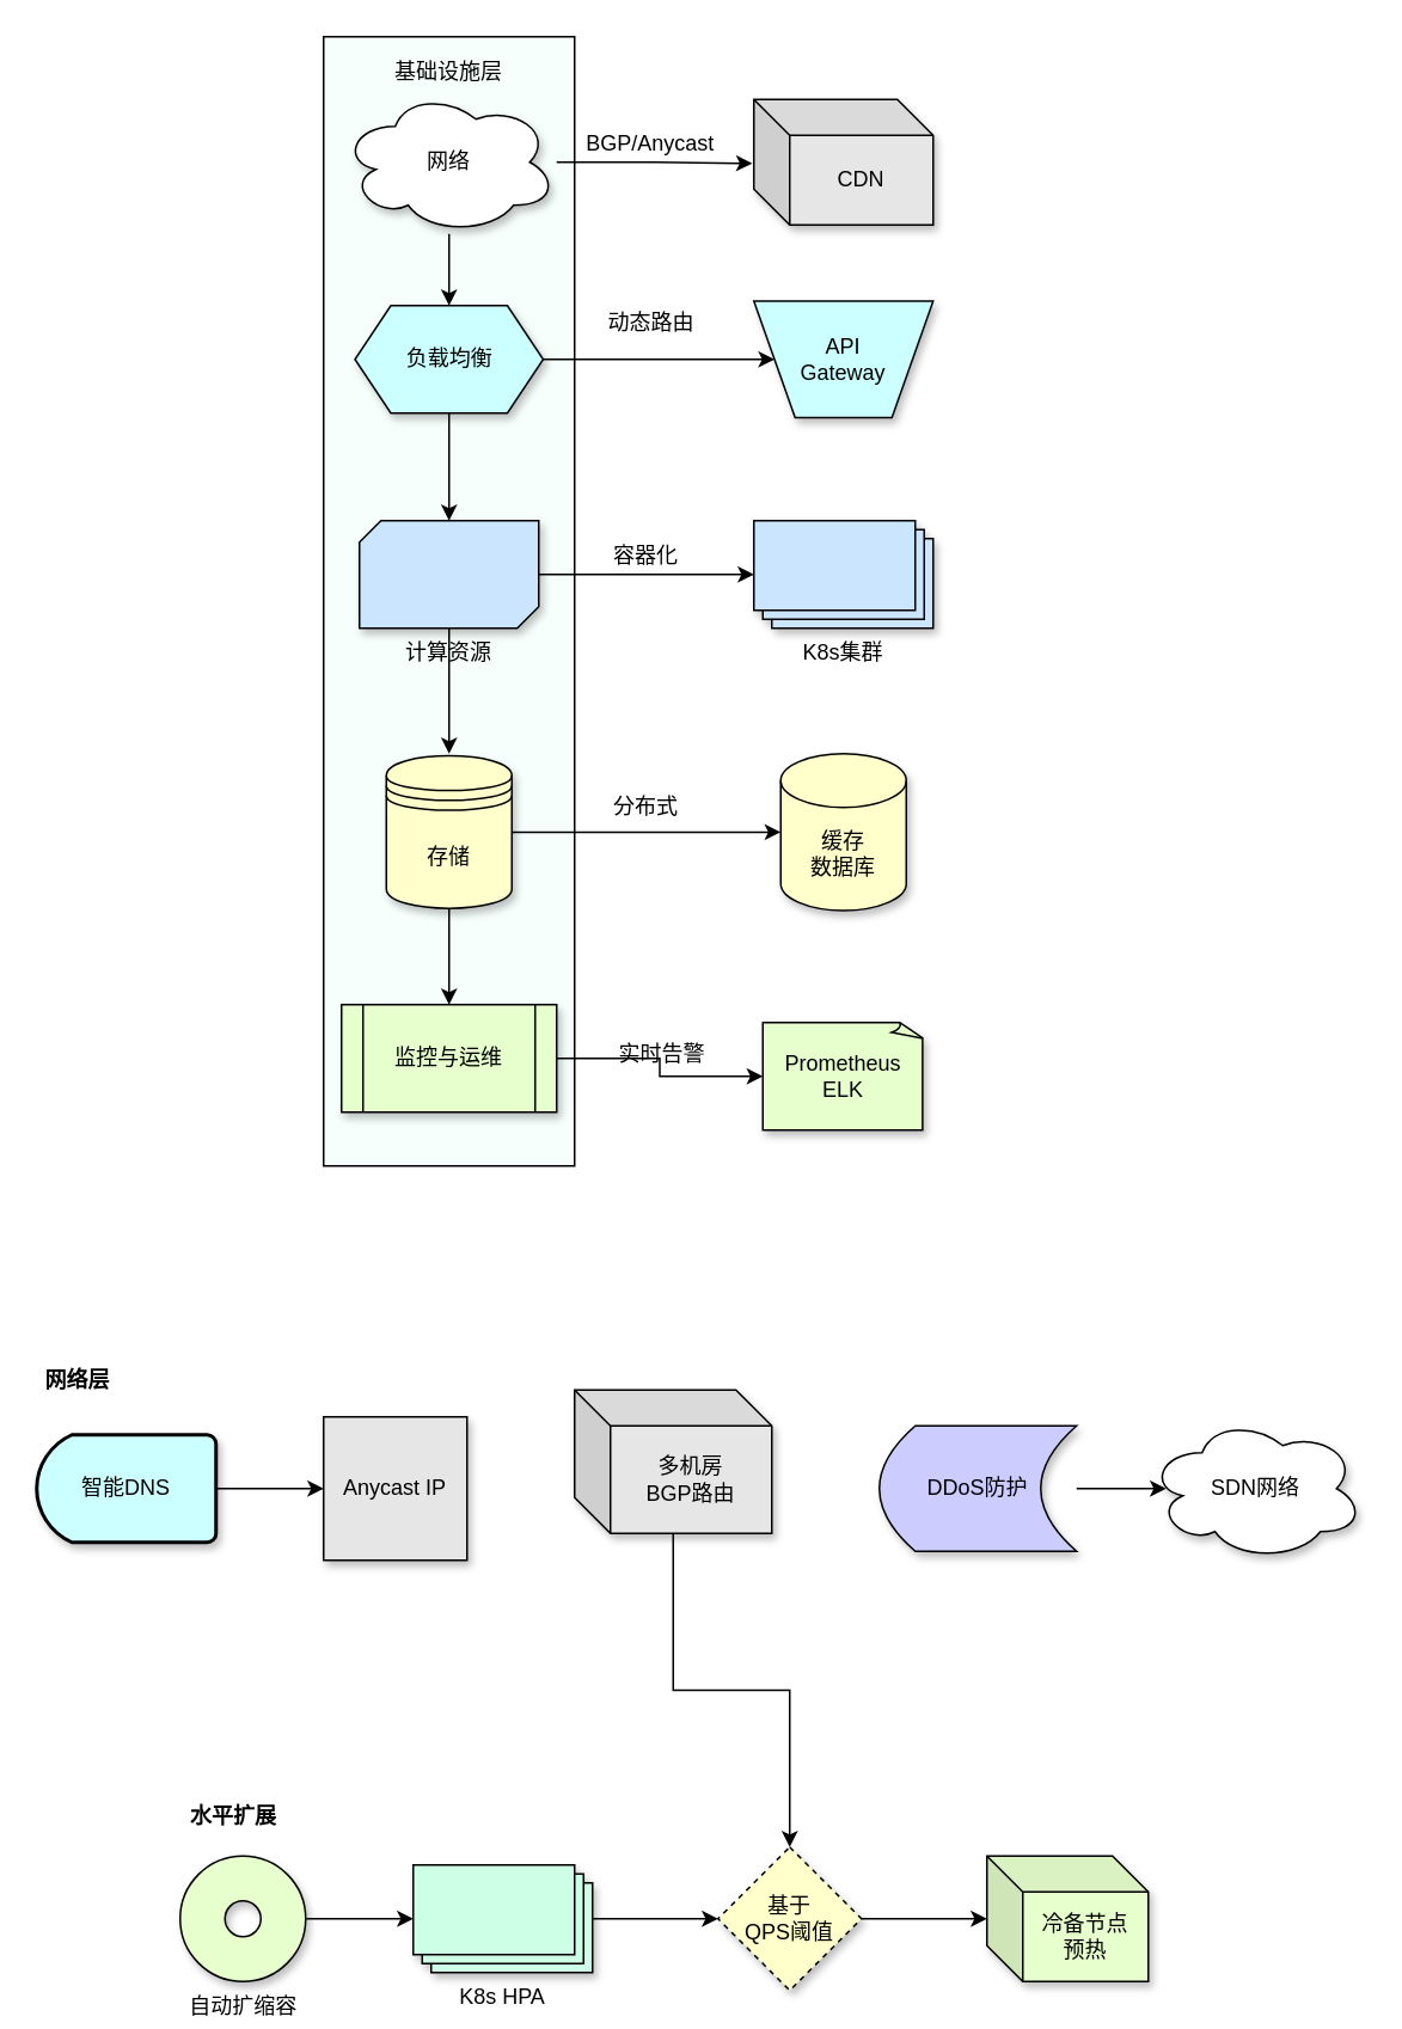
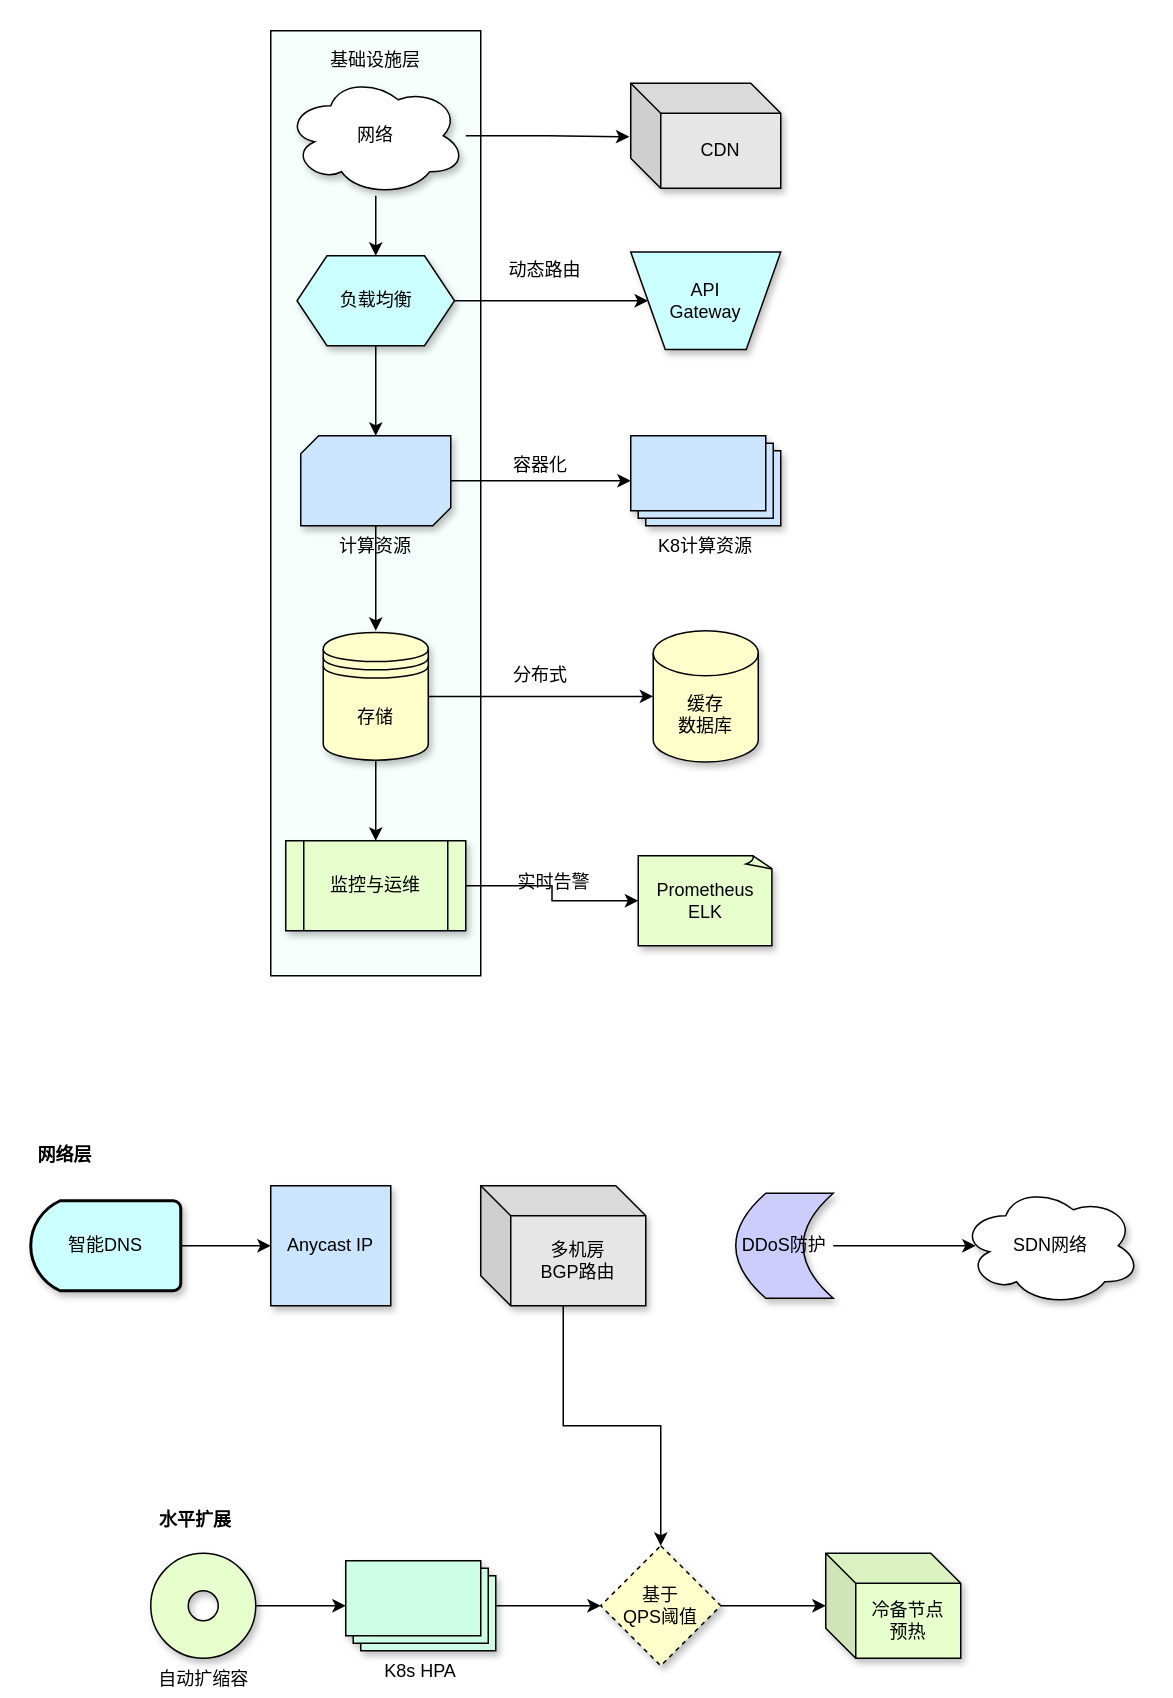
  <mxCell id="0" />
  <mxCell id="1" parent="0" />
  <mxCell id="2" value="" style="group" vertex="1" connectable="0" parent="1"><mxGeometry x="180" y="20" width="340" height="630" as="geometry" /></mxCell>
  <mxCell id="3" value="" style="rounded=0;whiteSpace=wrap;html=1;direction=south;fillColor=#F7FFFC;" parent="2" vertex="1"><mxGeometry width="140" height="630" as="geometry" /></mxCell>
  <mxCell id="4" style="edgeStyle=orthogonalEdgeStyle;rounded=0;orthogonalLoop=1;jettySize=auto;html=1;entryX=0.5;entryY=0;entryDx=0;entryDy=0;" parent="2" source="5" target="7" edge="1"><mxGeometry relative="1" as="geometry" /></mxCell>
  <mxCell id="5" value="网络" style="ellipse;shape=cloud;whiteSpace=wrap;html=1;shadow=1;fillColor=#FFFFFF;" parent="2" vertex="1"><mxGeometry x="10" y="30" width="120" height="80" as="geometry" /></mxCell>
  <mxCell id="6" style="edgeStyle=orthogonalEdgeStyle;rounded=0;orthogonalLoop=1;jettySize=auto;html=1;exitX=1;exitY=0.5;exitDx=0;exitDy=0;entryX=0;entryY=0.5;entryDx=0;entryDy=0;" parent="2" source="7" target="15" edge="1"><mxGeometry relative="1" as="geometry" /></mxCell>
  <mxCell id="7" value="负载均衡" style="shape=hexagon;perimeter=hexagonPerimeter2;whiteSpace=wrap;html=1;fixedSize=1;fillColor=#CCFFFF;shadow=1;" parent="2" vertex="1"><mxGeometry x="17.5" y="150" width="105" height="60" as="geometry" /></mxCell>
  <mxCell id="8" style="edgeStyle=orthogonalEdgeStyle;rounded=0;orthogonalLoop=1;jettySize=auto;html=1;" parent="2" source="10" target="16" edge="1"><mxGeometry relative="1" as="geometry" /></mxCell>
  <mxCell id="9" style="edgeStyle=orthogonalEdgeStyle;rounded=0;orthogonalLoop=1;jettySize=auto;html=1;" parent="2" source="10" edge="1"><mxGeometry relative="1" as="geometry"><mxPoint x="70" y="400" as="targetPoint" /></mxGeometry></mxCell>
  <mxCell id="10" value="计算资源" style="verticalLabelPosition=bottom;verticalAlign=top;html=1;shape=mxgraph.basic.diag_snip_rect;dx=6;whiteSpace=wrap;fillColor=#CCE5FF;shadow=1;" parent="2" vertex="1"><mxGeometry x="20" y="270" width="100" height="60" as="geometry" /></mxCell>
  <mxCell id="11" style="edgeStyle=orthogonalEdgeStyle;rounded=0;orthogonalLoop=1;jettySize=auto;html=1;entryX=0.5;entryY=0;entryDx=0;entryDy=0;" parent="2" source="12" target="13" edge="1"><mxGeometry relative="1" as="geometry" /></mxCell>
  <mxCell id="12" value="存储" style="shape=datastore;whiteSpace=wrap;html=1;fillColor=#FFFFCC;shadow=1;" parent="2" vertex="1"><mxGeometry x="35" y="401.25" width="70" height="85" as="geometry" /></mxCell>
  <mxCell id="13" value="监控与运维" style="shape=process;whiteSpace=wrap;html=1;backgroundOutline=1;fillColor=#E6FFCC;shadow=1;" parent="2" vertex="1"><mxGeometry x="10" y="540" width="120" height="60" as="geometry" /></mxCell>
  <mxCell id="14" value="CDN" style="shape=cube;whiteSpace=wrap;html=1;boundedLbl=1;backgroundOutline=1;darkOpacity=0.05;darkOpacity2=0.1;fillColor=#E6E6E6;shadow=1;" parent="2" vertex="1"><mxGeometry x="240" y="35" width="100" height="70" as="geometry" /></mxCell>
  <mxCell id="15" value="API &lt;br&gt;Gateway" style="verticalLabelPosition=middle;verticalAlign=middle;html=1;shape=trapezoid;perimeter=trapezoidPerimeter;whiteSpace=wrap;size=0.23;arcSize=10;flipV=1;labelPosition=center;align=center;direction=east;shadow=1;fillColor=#CCFFFF;" parent="2" vertex="1"><mxGeometry x="240" y="147.5" width="100" height="65" as="geometry" /></mxCell>
- <mxCell id="16" value="K8s集群" style="verticalLabelPosition=bottom;verticalAlign=top;html=1;shape=mxgraph.basic.layered_rect;dx=10;outlineConnect=0;whiteSpace=wrap;fillColor=#CCE5FF;shadow=1;" parent="2" vertex="1"><mxGeometry x="240" y="270" width="100" height="60" as="geometry" /></mxCell>
+ <mxCell id="16" value="K8计算资源" style="verticalLabelPosition=bottom;verticalAlign=top;html=1;shape=mxgraph.basic.layered_rect;dx=10;outlineConnect=0;whiteSpace=wrap;fillColor=#CCE5FF;shadow=1;" parent="2" vertex="1"><mxGeometry x="240" y="270" width="100" height="60" as="geometry" /></mxCell>
  <mxCell id="17" value="缓存&lt;br&gt;数据库" style="shape=cylinder3;whiteSpace=wrap;html=1;boundedLbl=1;backgroundOutline=1;size=15;fillColor=#FFFFCC;shadow=1;" parent="2" vertex="1"><mxGeometry x="255" y="400" width="70" height="87.5" as="geometry" /></mxCell>
  <mxCell id="18" style="edgeStyle=orthogonalEdgeStyle;rounded=0;orthogonalLoop=1;jettySize=auto;html=1;entryX=-0.009;entryY=0.51;entryDx=0;entryDy=0;entryPerimeter=0;" parent="2" source="5" target="14" edge="1"><mxGeometry relative="1" as="geometry" /></mxCell>
- <mxCell id="19" value="BGP/Anycast" style="text;strokeColor=none;align=center;fillColor=none;html=1;verticalAlign=middle;whiteSpace=wrap;rounded=0;" parent="2" vertex="1"><mxGeometry x="141.75" y="50" width="81" height="20" as="geometry" /></mxCell>
  <mxCell id="20" value="动态路由" style="text;strokeColor=none;align=center;fillColor=none;html=1;verticalAlign=middle;whiteSpace=wrap;rounded=0;" parent="2" vertex="1"><mxGeometry x="153.5" y="150" width="57.5" height="20" as="geometry" /></mxCell>
  <mxCell id="21" value="容器化" style="text;strokeColor=none;align=center;fillColor=none;html=1;verticalAlign=middle;whiteSpace=wrap;rounded=0;" parent="2" vertex="1"><mxGeometry x="159.75" y="280" width="39.5" height="20" as="geometry" /></mxCell>
  <mxCell id="22" style="edgeStyle=orthogonalEdgeStyle;rounded=0;orthogonalLoop=1;jettySize=auto;html=1;entryX=0;entryY=0.5;entryDx=0;entryDy=0;entryPerimeter=0;" parent="2" source="12" target="17" edge="1"><mxGeometry relative="1" as="geometry" /></mxCell>
  <mxCell id="23" value="分布式" style="text;strokeColor=none;align=center;fillColor=none;html=1;verticalAlign=middle;whiteSpace=wrap;rounded=0;" parent="2" vertex="1"><mxGeometry x="161" y="420" width="38.25" height="20" as="geometry" /></mxCell>
  <mxCell id="24" value="Prometheus&lt;br&gt;ELK" style="whiteSpace=wrap;html=1;shape=mxgraph.basic.document;fillColor=#E6FFCC;shadow=1;" parent="2" vertex="1"><mxGeometry x="245" y="550" width="90" height="60" as="geometry" /></mxCell>
  <mxCell id="25" style="edgeStyle=orthogonalEdgeStyle;rounded=0;orthogonalLoop=1;jettySize=auto;html=1;entryX=0;entryY=0.5;entryDx=0;entryDy=0;entryPerimeter=0;" parent="2" source="13" target="24" edge="1"><mxGeometry relative="1" as="geometry" /></mxCell>
  <mxCell id="26" value="实时告警" style="text;strokeColor=none;align=center;fillColor=none;html=1;verticalAlign=middle;whiteSpace=wrap;rounded=0;" parent="2" vertex="1"><mxGeometry x="159.75" y="560" width="58.25" height="15" as="geometry" /></mxCell>
  <mxCell id="27" style="edgeStyle=orthogonalEdgeStyle;rounded=0;orthogonalLoop=1;jettySize=auto;html=1;exitX=0.5;exitY=1;exitDx=0;exitDy=0;entryX=0.5;entryY=0;entryDx=0;entryDy=0;entryPerimeter=0;" parent="2" source="7" target="10" edge="1"><mxGeometry relative="1" as="geometry" /></mxCell>
  <mxCell id="28" value="基础设施层" style="text;strokeColor=none;align=center;fillColor=none;html=1;verticalAlign=middle;whiteSpace=wrap;rounded=0;" parent="2" vertex="1"><mxGeometry x="35" y="10" width="70" height="20" as="geometry" /></mxCell>
  <mxCell id="29" value="" style="group" vertex="1" connectable="0" parent="1"><mxGeometry x="100" y="1000" width="540" height="110" as="geometry" /></mxCell>
  <mxCell id="30" value="&lt;b&gt;水平扩展&lt;/b&gt;" style="text;strokeColor=none;align=center;fillColor=none;html=1;verticalAlign=middle;whiteSpace=wrap;rounded=0;" vertex="1" parent="29"><mxGeometry width="60" height="25" as="geometry" /></mxCell>
  <mxCell id="31" value="" style="group" vertex="1" connectable="0" parent="29"><mxGeometry y="30" width="540" height="80" as="geometry" /></mxCell>
  <mxCell id="32" style="edgeStyle=orthogonalEdgeStyle;rounded=0;orthogonalLoop=1;jettySize=auto;html=1;" edge="1" parent="31" source="33" target="35"><mxGeometry relative="1" as="geometry" /></mxCell>
  <mxCell id="33" value="自动扩缩容" style="verticalLabelPosition=bottom;verticalAlign=top;html=1;shape=mxgraph.basic.donut;dx=25;fillColor=#E6FFCC;shadow=1;" vertex="1" parent="31"><mxGeometry y="5" width="70" height="70" as="geometry" /></mxCell>
  <mxCell id="34" style="edgeStyle=orthogonalEdgeStyle;rounded=0;orthogonalLoop=1;jettySize=auto;html=1;entryX=0;entryY=0.5;entryDx=0;entryDy=0;" edge="1" parent="31" source="35" target="36"><mxGeometry relative="1" as="geometry" /></mxCell>
  <mxCell id="35" value="K8s HPA" style="verticalLabelPosition=bottom;verticalAlign=top;html=1;shape=mxgraph.basic.layered_rect;dx=10;outlineConnect=0;whiteSpace=wrap;fillColor=#CCFFE6;shadow=1;" vertex="1" parent="31"><mxGeometry x="130" y="10" width="100" height="60" as="geometry" /></mxCell>
  <mxCell id="36" value="基于&lt;br&gt;QPS阈值" style="rhombus;whiteSpace=wrap;html=1;fillColor=#FFFFCC;shadow=1;dashed=1;" vertex="1" parent="31"><mxGeometry x="300" width="80" height="80" as="geometry" /></mxCell>
  <mxCell id="37" value="冷备节点&lt;br&gt;预热" style="shape=cube;whiteSpace=wrap;html=1;boundedLbl=1;backgroundOutline=1;darkOpacity=0.05;darkOpacity2=0.1;fillColor=#E6FFCC;shadow=1;" vertex="1" parent="31"><mxGeometry x="450" y="5" width="90" height="70" as="geometry" /></mxCell>
  <mxCell id="38" style="edgeStyle=orthogonalEdgeStyle;rounded=0;orthogonalLoop=1;jettySize=auto;html=1;entryX=0;entryY=0.5;entryDx=0;entryDy=0;entryPerimeter=0;" edge="1" parent="31" source="36" target="37"><mxGeometry relative="1" as="geometry" /></mxCell>
  <mxCell id="39" value="" style="group" vertex="1" connectable="0" parent="1"><mxGeometry x="20" y="760" width="740" height="110" as="geometry" /></mxCell>
- <mxCell id="40" value="Anycast IP" style="whiteSpace=wrap;html=1;aspect=fixed;fillColor=#e6e6e6;shadow=1;" vertex="1" parent="39"><mxGeometry x="160" y="30" width="80" height="80" as="geometry" /></mxCell>
+ <mxCell id="40" value="Anycast IP" style="whiteSpace=wrap;html=1;aspect=fixed;fillColor=#CCE5FF;shadow=1;" vertex="1" parent="39"><mxGeometry x="160" y="30" width="80" height="80" as="geometry" /></mxCell>
  <mxCell id="41" style="edgeStyle=orthogonalEdgeStyle;rounded=0;orthogonalLoop=1;jettySize=auto;html=1;entryX=0;entryY=0.5;entryDx=0;entryDy=0;" edge="1" parent="39" source="42" target="40"><mxGeometry relative="1" as="geometry" /></mxCell>
  <mxCell id="42" value="智能DNS" style="strokeWidth=2;html=1;shape=mxgraph.flowchart.delay;whiteSpace=wrap;fillColor=#CCFFFF;shadow=1;direction=west;" vertex="1" parent="39"><mxGeometry y="40" width="100" height="60" as="geometry" /></mxCell>
- <mxCell id="43" value="DDoS防护" style="shape=dataStorage;whiteSpace=wrap;html=1;fixedSize=1;fillColor=#CCCCFF;shadow=1;" vertex="1" parent="39"><mxGeometry x="470" y="35" width="110" height="70" as="geometry" /></mxCell>
+ <mxCell id="43" value="DDoS防护" style="shape=dataStorage;whiteSpace=wrap;html=1;fixedSize=1;fillColor=#CCCCFF;shadow=1;" vertex="1" parent="39"><mxGeometry x="470" y="35" width="65" height="70" as="geometry" /></mxCell>
  <mxCell id="44" style="edgeStyle=orthogonalEdgeStyle;rounded=0;orthogonalLoop=1;jettySize=auto;html=1;" edge="1" parent="39" source="45" target="36"><mxGeometry relative="1" as="geometry" /></mxCell>
- <mxCell id="45" value="多机房&lt;br&gt;BGP路由" style="shape=cube;whiteSpace=wrap;html=1;boundedLbl=1;backgroundOutline=1;darkOpacity=0.05;darkOpacity2=0.1;fillColor=#E6E6E6;shadow=1;" vertex="1" parent="39"><mxGeometry x="300" y="15" width="110" height="80" as="geometry" /></mxCell>
+ <mxCell id="45" value="多机房&lt;br&gt;BGP路由" style="shape=cube;whiteSpace=wrap;html=1;boundedLbl=1;backgroundOutline=1;darkOpacity=0.05;darkOpacity2=0.1;fillColor=#E6E6E6;shadow=1;" vertex="1" parent="39"><mxGeometry x="300" y="30" width="110" height="80" as="geometry" /></mxCell>
  <mxCell id="46" value="&lt;b&gt;网络层&lt;/b&gt;" style="text;strokeColor=none;align=center;fillColor=none;html=1;verticalAlign=middle;whiteSpace=wrap;rounded=0;" vertex="1" parent="39"><mxGeometry width="46" height="20" as="geometry" /></mxCell>
  <mxCell id="47" value="SDN网络" style="ellipse;shape=cloud;whiteSpace=wrap;html=1;fillColor=#FFFFFF;shadow=1;" vertex="1" parent="39"><mxGeometry x="620" y="30" width="120" height="80" as="geometry" /></mxCell>
  <mxCell id="48" style="edgeStyle=orthogonalEdgeStyle;rounded=0;orthogonalLoop=1;jettySize=auto;html=1;entryX=0.083;entryY=0.5;entryDx=0;entryDy=0;entryPerimeter=0;" edge="1" parent="39" source="43" target="47"><mxGeometry relative="1" as="geometry" /></mxCell>
